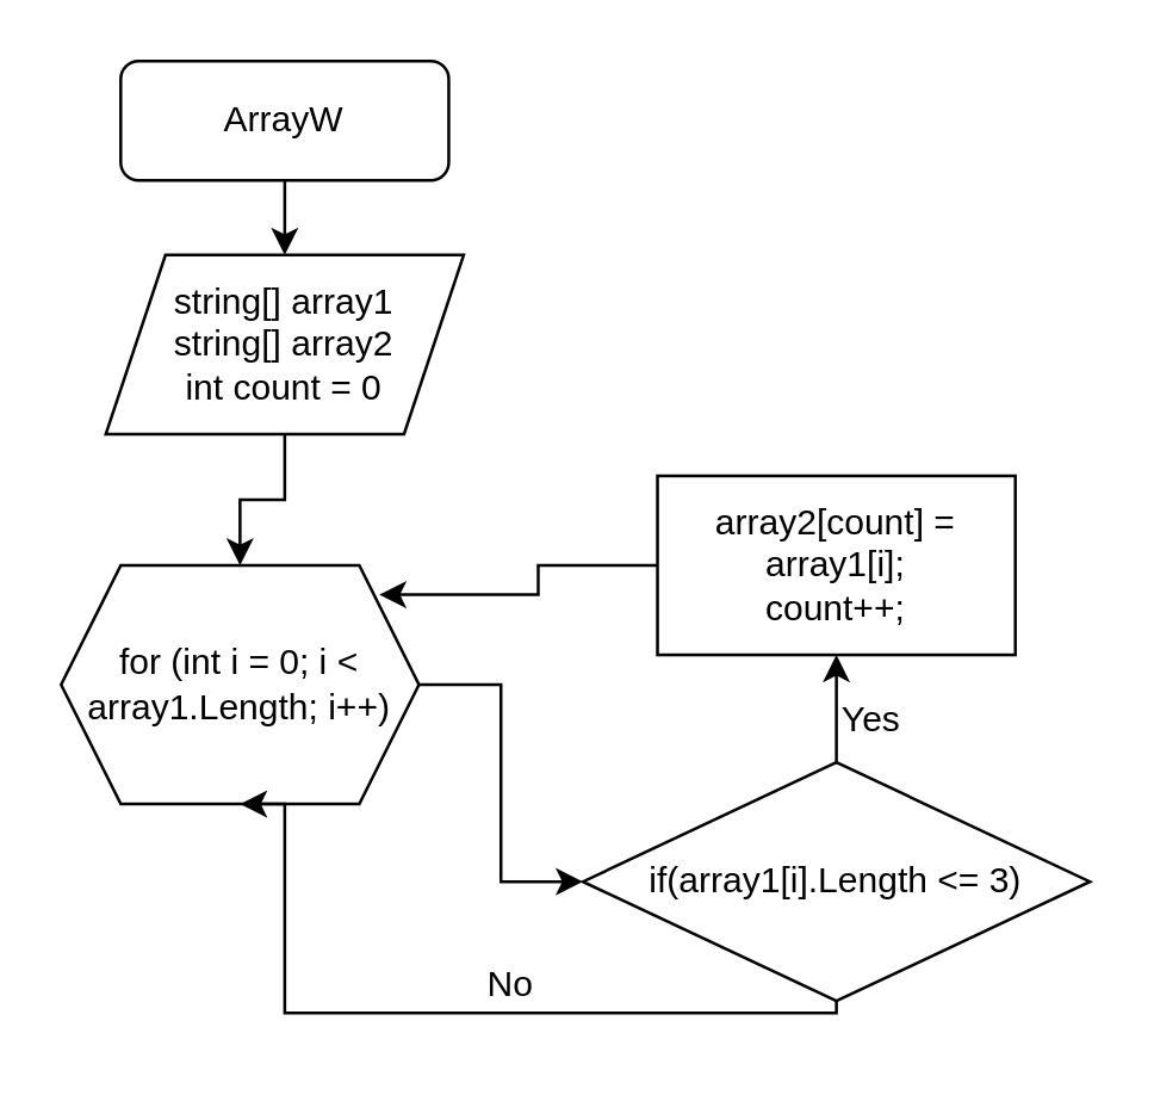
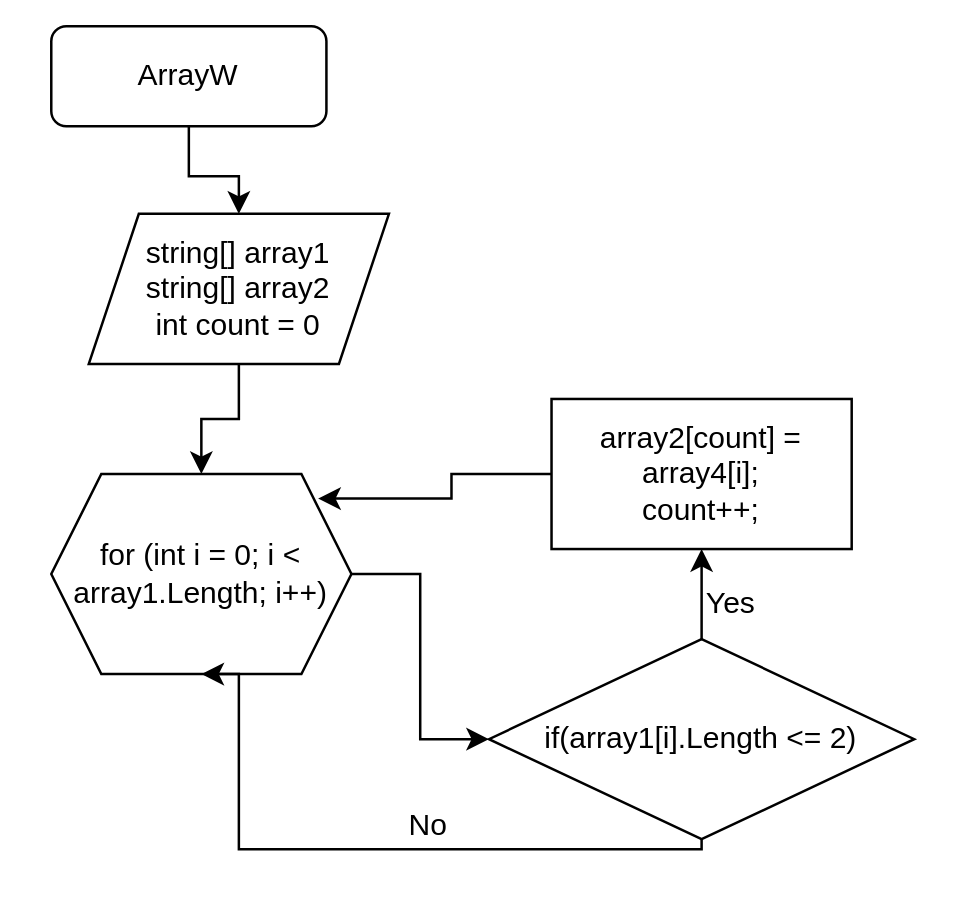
  <mxCell id="0" />
  <mxCell id="1" parent="0" />
  <mxCell id="2" value="" style="edgeStyle=orthogonalEdgeStyle;rounded=0;orthogonalLoop=1;jettySize=auto;html=1;" edge="1" parent="1" source="3" target="5"><mxGeometry relative="1" as="geometry" /></mxCell>
- <mxCell id="3" value="ArrayW" style="rounded=1;whiteSpace=wrap;html=1;" vertex="1" parent="1"><mxGeometry x="40" y="20" width="110" height="40" as="geometry" /></mxCell>
+ <mxCell id="3" value="ArrayW" style="rounded=1;whiteSpace=wrap;html=1;" vertex="1" parent="1"><mxGeometry x="20" y="10" width="110" height="40" as="geometry" /></mxCell>
  <mxCell id="4" value="" style="edgeStyle=orthogonalEdgeStyle;rounded=0;orthogonalLoop=1;jettySize=auto;html=1;" edge="1" parent="1" source="5" target="7"><mxGeometry relative="1" as="geometry" /></mxCell>
  <mxCell id="5" value="string[] array1&lt;br&gt;string[] array2&lt;br&gt;int count = 0" style="shape=parallelogram;perimeter=parallelogramPerimeter;whiteSpace=wrap;html=1;fixedSize=1;" vertex="1" parent="1"><mxGeometry x="35" y="85" width="120" height="60" as="geometry" /></mxCell>
  <mxCell id="6" value="" style="edgeStyle=orthogonalEdgeStyle;rounded=0;orthogonalLoop=1;jettySize=auto;html=1;" edge="1" parent="1" source="7" target="10"><mxGeometry relative="1" as="geometry" /></mxCell>
  <mxCell id="7" value="for (int i = 0; i &amp;lt; array1.Length; i++)" style="shape=hexagon;perimeter=hexagonPerimeter2;whiteSpace=wrap;html=1;fixedSize=1;" vertex="1" parent="1"><mxGeometry x="20" y="189" width="120" height="80" as="geometry" /></mxCell>
  <mxCell id="8" style="edgeStyle=orthogonalEdgeStyle;rounded=0;orthogonalLoop=1;jettySize=auto;html=1;entryX=0.5;entryY=1;entryDx=0;entryDy=0;" edge="1" parent="1" source="10" target="7"><mxGeometry relative="1" as="geometry"><Array as="points"><mxPoint x="280" y="339" /><mxPoint x="95" y="339" /></Array></mxGeometry></mxCell>
  <mxCell id="9" value="" style="edgeStyle=orthogonalEdgeStyle;rounded=0;orthogonalLoop=1;jettySize=auto;html=1;" edge="1" parent="1" source="10" target="13"><mxGeometry relative="1" as="geometry" /></mxCell>
- <mxCell id="10" value="if(array1[i].Length &amp;lt;= 3)" style="rhombus;whiteSpace=wrap;html=1;" vertex="1" parent="1"><mxGeometry x="195" y="255" width="170" height="80" as="geometry" /></mxCell>
+ <mxCell id="10" value="if(array1[i].Length &amp;lt;= 2)" style="rhombus;whiteSpace=wrap;html=1;" vertex="1" parent="1"><mxGeometry x="195" y="255" width="170" height="80" as="geometry" /></mxCell>
  <mxCell id="11" value="No" style="text;html=1;strokeColor=none;fillColor=none;align=center;verticalAlign=middle;whiteSpace=wrap;rounded=0;" vertex="1" parent="1"><mxGeometry x="141" y="315" width="60" height="30" as="geometry" /></mxCell>
  <mxCell id="12" value="" style="edgeStyle=orthogonalEdgeStyle;rounded=0;orthogonalLoop=1;jettySize=auto;html=1;entryX=0.889;entryY=0.123;entryDx=0;entryDy=0;entryPerimeter=0;" edge="1" parent="1" source="13" target="7"><mxGeometry relative="1" as="geometry" /></mxCell>
- <mxCell id="13" value="&lt;div&gt;array2[count] = array1[i];&lt;/div&gt;&lt;div&gt;count++;&lt;/div&gt;" style="rounded=0;whiteSpace=wrap;html=1;" vertex="1" parent="1"><mxGeometry x="220" y="159" width="120" height="60" as="geometry" /></mxCell>
+ <mxCell id="13" value="&lt;div&gt;array2[count] = array4[i];&lt;/div&gt;&lt;div&gt;count++;&lt;/div&gt;" style="rounded=0;whiteSpace=wrap;html=1;" vertex="1" parent="1"><mxGeometry x="220" y="159" width="120" height="60" as="geometry" /></mxCell>
  <mxCell id="14" value="Yes" style="text;html=1;strokeColor=none;fillColor=none;align=center;verticalAlign=middle;whiteSpace=wrap;rounded=0;" vertex="1" parent="1"><mxGeometry x="262" y="226" width="60" height="30" as="geometry" /></mxCell>
